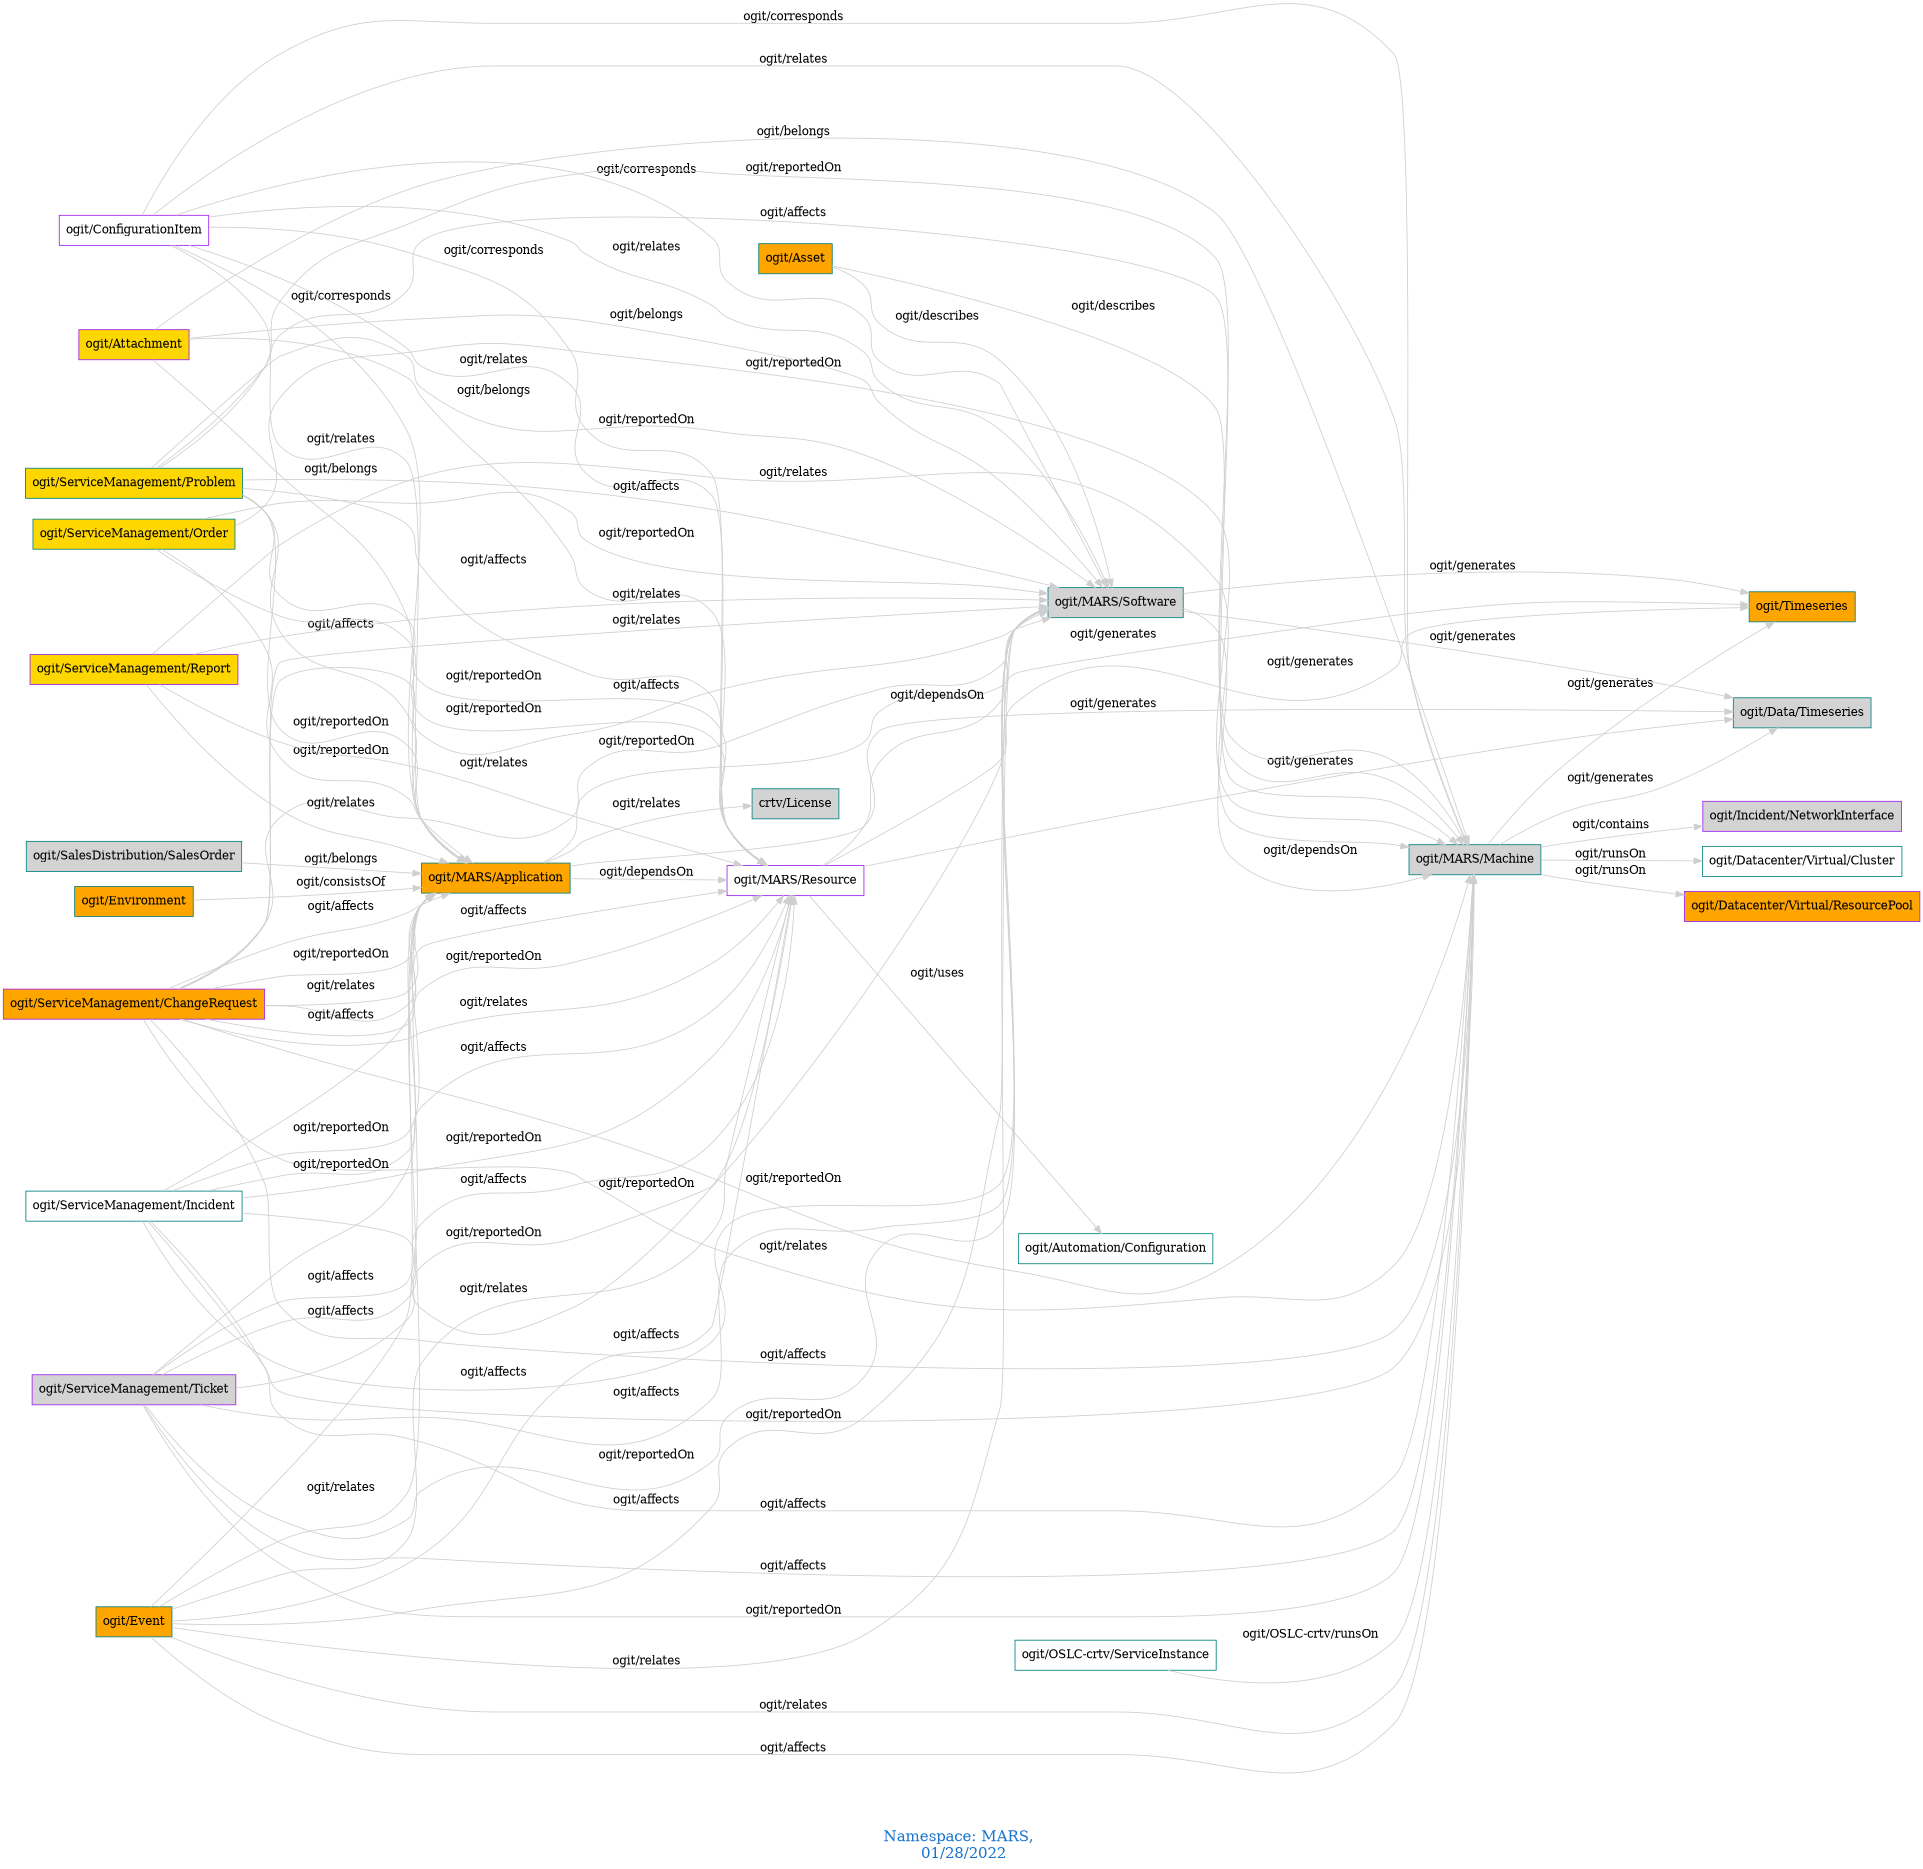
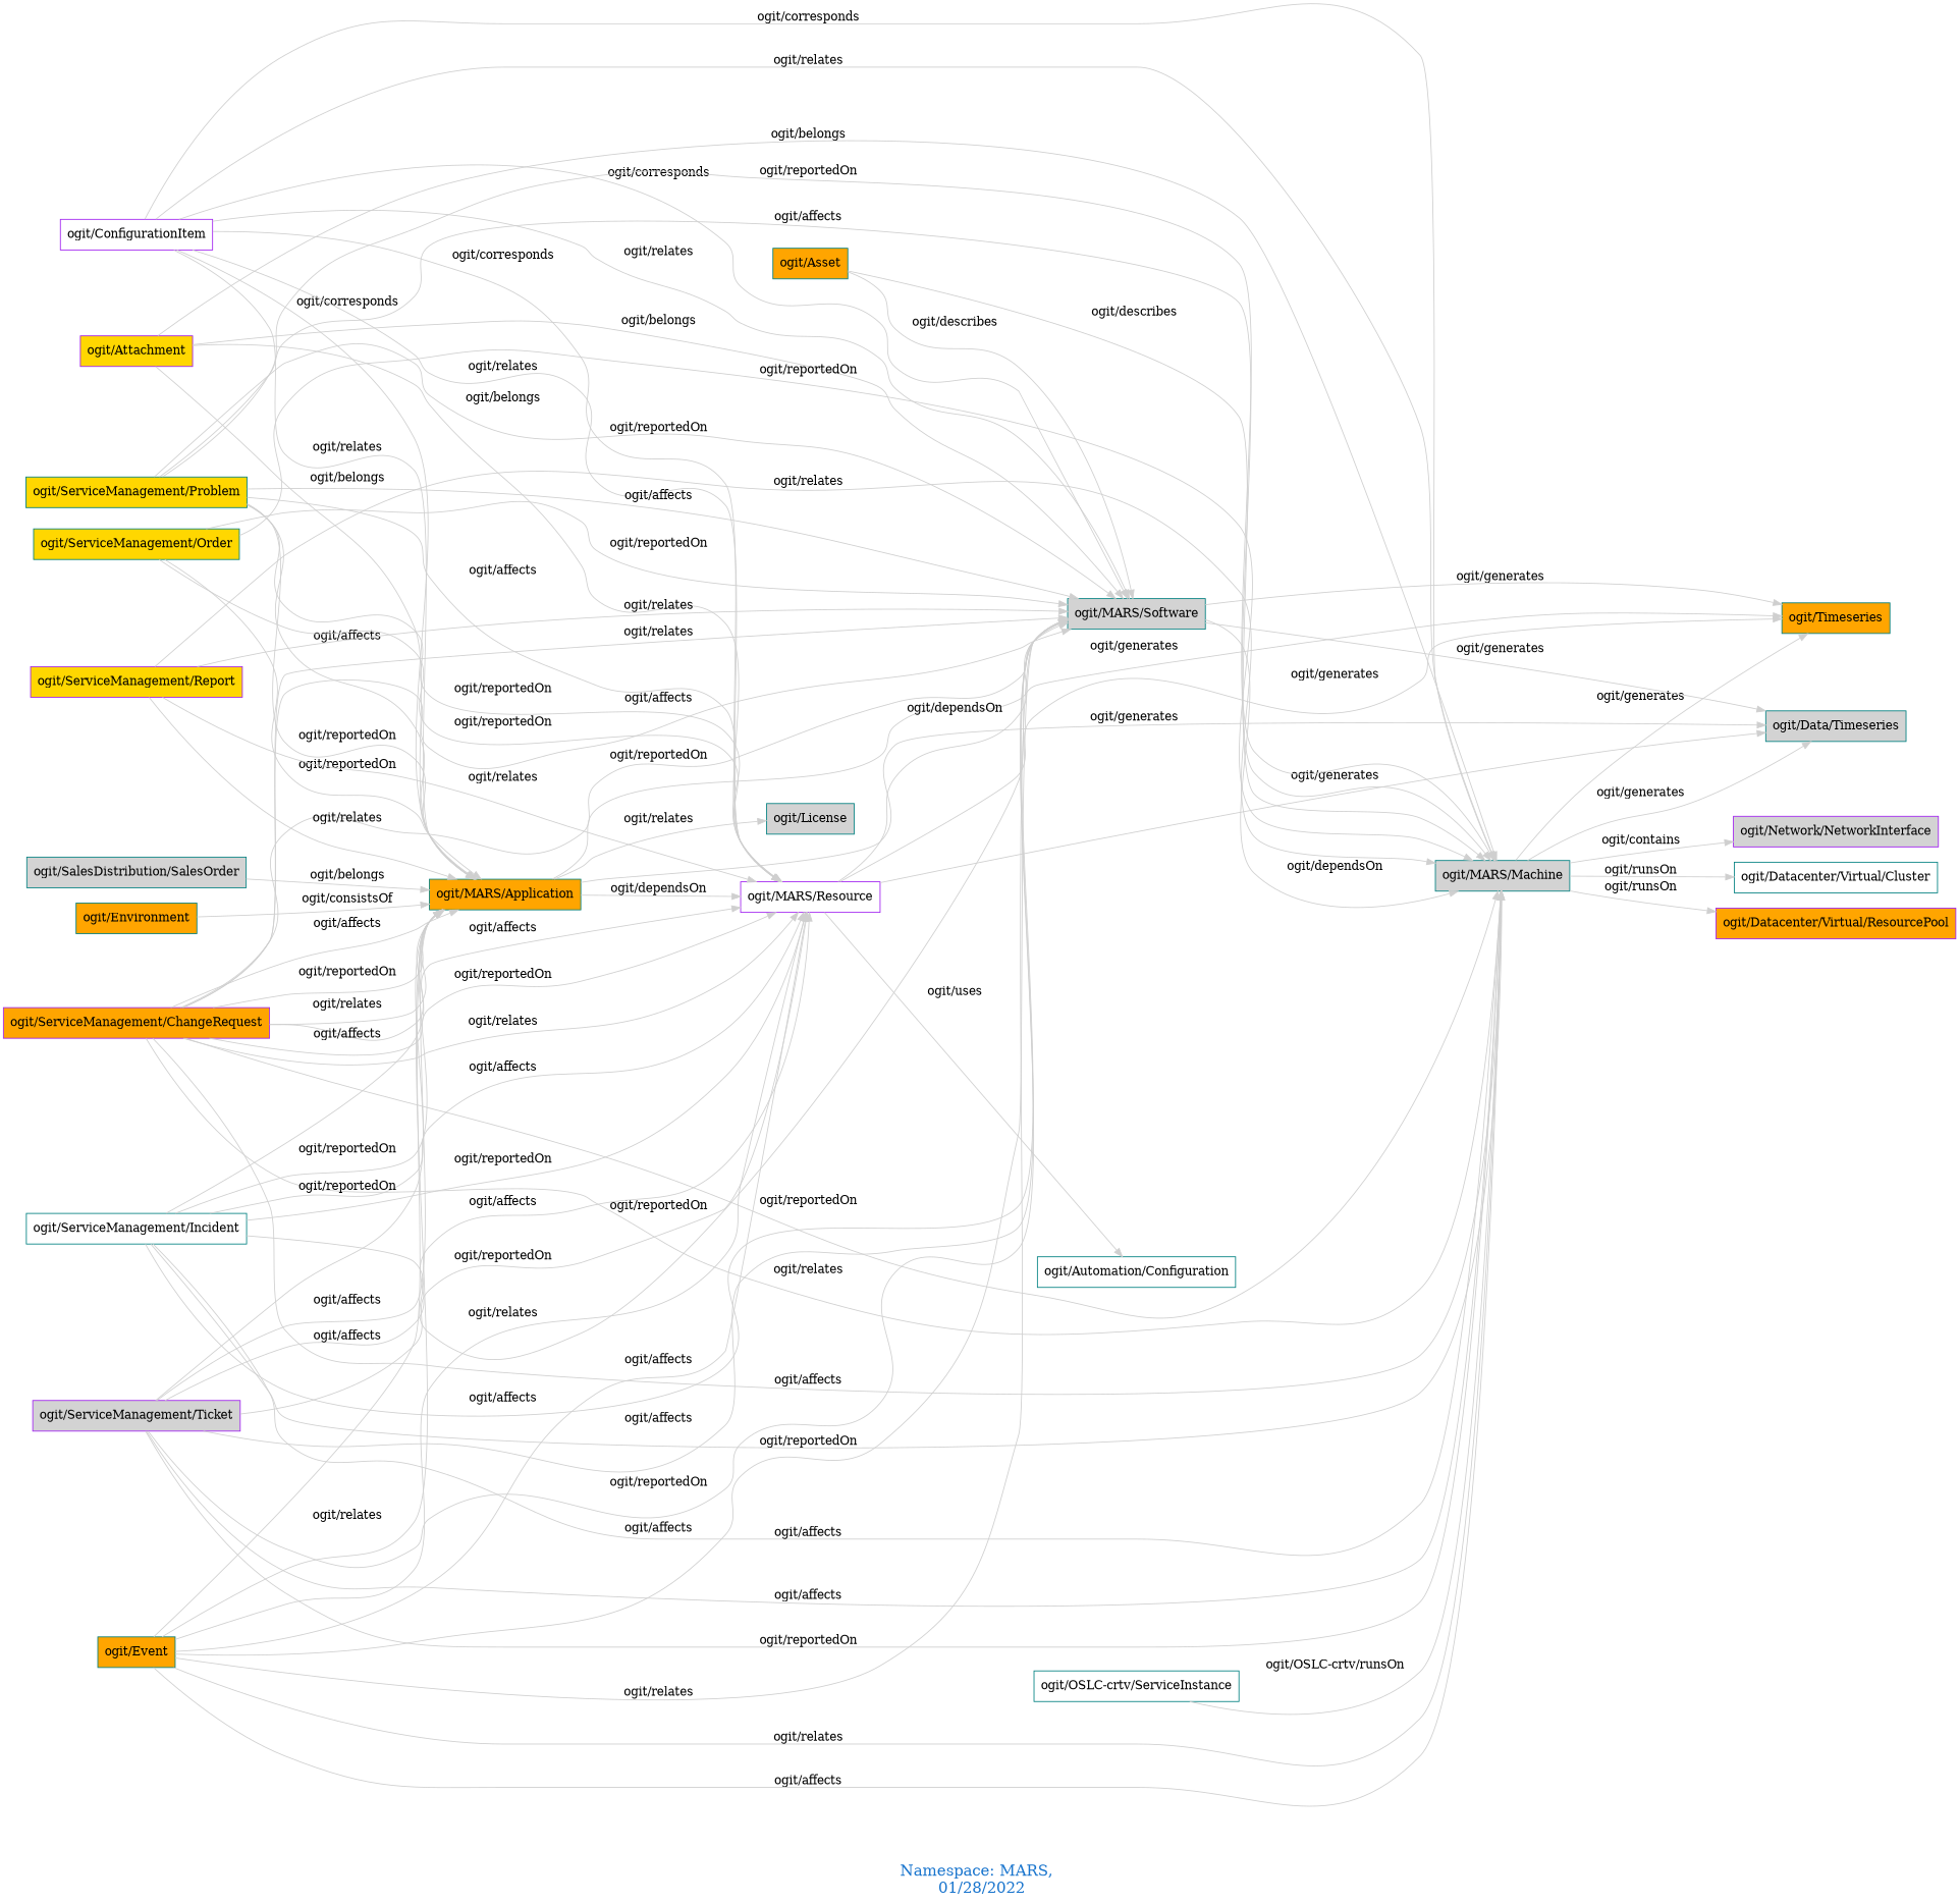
  digraph {
    fontcolor=dodgerblue3
    fontsize=18
    label="\n\n\nNamespace: MARS, \n 01/28/2022"
    rankdir=LR
    node [color=teal fillcolor=lightgrey shape=polygon style=filled]
    edge [color=gray81]
    "ogit/MARS/Machine"
-   "ogit/Network/NetworkInterface" [color=purple label="ogit/Incident/NetworkInterface"]
+   "ogit/Network/NetworkInterface" [color=purple]
    "ogit/Datacenter/Virtual/Cluster" [fillcolor=white]
    "ogit/Datacenter/Virtual/ResourcePool" [color=purple fillcolor=orange]
    n5 [label="ogit/Data/Timeseries"]
    "ogit/Timeseries" [fillcolor=orange]
    "ogit/MARS/Application" [fillcolor=orange]
    "ogit/MARS/Resource" [color=purple fillcolor=white]
-   "ogit/License" [label="crtv/License"]
+   "ogit/License"
    "ogit/MARS/Software"
    "ogit/Automation/Configuration" [fillcolor=white]
    "ogit/Asset" [fillcolor=orange]
    "ogit/ConfigurationItem" [color=purple fillcolor=white]
    "ogit/ServiceManagement/ChangeRequest" [color=purple fillcolor=orange]
    "ogit/ServiceManagement/Incident" [fillcolor=white]
    "ogit/ServiceManagement/Problem" [fillcolor=gold]
    "ogit/ServiceManagement/Ticket" [color=purple]
    "ogit/Event" [fillcolor=orange]
    "ogit/OSLC-crtv/ServiceInstance" [fillcolor=white]
    "ogit/SalesDistribution/SalesOrder"
    "ogit/Attachment" [color=purple fillcolor=gold]
    "ogit/ServiceManagement/Order" [fillcolor=gold]
    "ogit/Environment" [fillcolor=orange]
    "ogit/ServiceManagement/Report" [color=purple fillcolor=gold]
    "ogit/MARS/Machine" -> "ogit/Network/NetworkInterface" [label="   ogit/contains    "]
    "ogit/MARS/Machine" -> "ogit/Datacenter/Virtual/Cluster" [label="   ogit/runsOn    "]
    "ogit/MARS/Machine" -> "ogit/Datacenter/Virtual/ResourcePool" [label="   ogit/runsOn    "]
    "ogit/MARS/Machine" -> n5 [label="   ogit/generates    "]
    "ogit/MARS/Machine" -> "ogit/Timeseries" [label="   ogit/generates    "]
    "ogit/MARS/Application" -> n5 [label="   ogit/generates    "]
    "ogit/MARS/Application" -> "ogit/Timeseries" [label="   ogit/generates    "]
    "ogit/MARS/Application" -> "ogit/MARS/Resource" [label="   ogit/dependsOn    "]
    "ogit/MARS/Application" -> "ogit/License" [label="   ogit/relates    "]
    "ogit/MARS/Resource" -> n5 [label="   ogit/generates    "]
    "ogit/MARS/Resource" -> "ogit/Timeseries" [label="   ogit/generates    "]
    "ogit/MARS/Resource" -> "ogit/MARS/Software" [label="   ogit/dependsOn    "]
    "ogit/MARS/Resource" -> "ogit/Automation/Configuration" [label="   ogit/uses    "]
    "ogit/MARS/Software" -> "ogit/MARS/Machine" [label="   ogit/dependsOn    "]
    "ogit/MARS/Software" -> n5 [label="   ogit/generates    "]
    "ogit/MARS/Software" -> "ogit/Timeseries" [label="   ogit/generates    "]
    "ogit/Asset" -> "ogit/MARS/Machine" [label="   ogit/describes    "]
    "ogit/Asset" -> "ogit/MARS/Software" [label="   ogit/describes    "]
    "ogit/ConfigurationItem" -> "ogit/MARS/Machine" [label="   ogit/corresponds    "]
    "ogit/ConfigurationItem" -> "ogit/MARS/Machine" [label="   ogit/relates    "]
    "ogit/ConfigurationItem" -> "ogit/MARS/Application" [label="   ogit/corresponds    "]
    "ogit/ConfigurationItem" -> "ogit/MARS/Application" [label="   ogit/relates    "]
    "ogit/ConfigurationItem" -> "ogit/MARS/Resource" [label="   ogit/corresponds    "]
    "ogit/ConfigurationItem" -> "ogit/MARS/Resource" [label="   ogit/relates    "]
    "ogit/ConfigurationItem" -> "ogit/MARS/Software" [label="   ogit/corresponds    "]
    "ogit/ConfigurationItem" -> "ogit/MARS/Software" [label="   ogit/relates    "]
    "ogit/ServiceManagement/ChangeRequest" -> "ogit/MARS/Machine" [label="   ogit/affects    "]
    "ogit/ServiceManagement/ChangeRequest" -> "ogit/MARS/Machine" [label="   ogit/reportedOn    "]
    "ogit/ServiceManagement/ChangeRequest" -> "ogit/MARS/Machine" [label="   ogit/relates    "]
    "ogit/ServiceManagement/ChangeRequest" -> "ogit/MARS/Application" [label="   ogit/affects    "]
    "ogit/ServiceManagement/ChangeRequest" -> "ogit/MARS/Application" [label="   ogit/reportedOn    "]
    "ogit/ServiceManagement/ChangeRequest" -> "ogit/MARS/Application" [label="   ogit/relates    "]
    "ogit/ServiceManagement/ChangeRequest" -> "ogit/MARS/Resource" [label="   ogit/affects    "]
    "ogit/ServiceManagement/ChangeRequest" -> "ogit/MARS/Resource" [label="   ogit/reportedOn    "]
    "ogit/ServiceManagement/ChangeRequest" -> "ogit/MARS/Resource" [label="   ogit/relates    "]
    "ogit/ServiceManagement/ChangeRequest" -> "ogit/MARS/Software" [label="   ogit/affects    "]
    "ogit/ServiceManagement/ChangeRequest" -> "ogit/MARS/Software" [label="   ogit/reportedOn    "]
    "ogit/ServiceManagement/ChangeRequest" -> "ogit/MARS/Software" [label="   ogit/relates    "]
    "ogit/ServiceManagement/Incident" -> "ogit/MARS/Machine" [label="   ogit/affects    "]
    "ogit/ServiceManagement/Incident" -> "ogit/MARS/Machine" [label="   ogit/reportedOn    "]
    "ogit/ServiceManagement/Incident" -> "ogit/MARS/Application" [label="   ogit/affects    "]
    "ogit/ServiceManagement/Incident" -> "ogit/MARS/Application" [label="   ogit/reportedOn    "]
    "ogit/ServiceManagement/Incident" -> "ogit/MARS/Resource" [label="   ogit/affects    "]
    "ogit/ServiceManagement/Incident" -> "ogit/MARS/Resource" [label="   ogit/reportedOn    "]
    "ogit/ServiceManagement/Incident" -> "ogit/MARS/Software" [label="   ogit/affects    "]
    "ogit/ServiceManagement/Incident" -> "ogit/MARS/Software" [label="   ogit/reportedOn    "]
    "ogit/ServiceManagement/Problem" -> "ogit/MARS/Machine" [label="   ogit/affects    "]
    "ogit/ServiceManagement/Problem" -> "ogit/MARS/Machine" [label="   ogit/reportedOn    "]
    "ogit/ServiceManagement/Problem" -> "ogit/MARS/Application" [label="   ogit/affects    "]
    "ogit/ServiceManagement/Problem" -> "ogit/MARS/Application" [label="   ogit/reportedOn    "]
    "ogit/ServiceManagement/Problem" -> "ogit/MARS/Resource" [label="   ogit/affects    "]
    "ogit/ServiceManagement/Problem" -> "ogit/MARS/Resource" [label="   ogit/reportedOn    "]
    "ogit/ServiceManagement/Problem" -> "ogit/MARS/Software" [label="   ogit/affects    "]
    "ogit/ServiceManagement/Problem" -> "ogit/MARS/Software" [label="   ogit/reportedOn    "]
    "ogit/ServiceManagement/Ticket" -> "ogit/MARS/Machine" [label="   ogit/affects    "]
    "ogit/ServiceManagement/Ticket" -> "ogit/MARS/Machine" [label="   ogit/reportedOn    "]
    "ogit/ServiceManagement/Ticket" -> "ogit/MARS/Application" [label="   ogit/affects    "]
    "ogit/ServiceManagement/Ticket" -> "ogit/MARS/Application" [label="   ogit/reportedOn    "]
    "ogit/ServiceManagement/Ticket" -> "ogit/MARS/Resource" [label="   ogit/affects    "]
    "ogit/ServiceManagement/Ticket" -> "ogit/MARS/Resource" [label="   ogit/reportedOn    "]
    "ogit/ServiceManagement/Ticket" -> "ogit/MARS/Software" [label="   ogit/affects    "]
    "ogit/ServiceManagement/Ticket" -> "ogit/MARS/Software" [label="   ogit/reportedOn    "]
    "ogit/Event" -> "ogit/MARS/Machine" [label="   ogit/affects    "]
    "ogit/Event" -> "ogit/MARS/Machine" [label="   ogit/relates    "]
    "ogit/Event" -> "ogit/MARS/Application" [label="   ogit/affects    "]
    "ogit/Event" -> "ogit/MARS/Application" [label="   ogit/relates    "]
    "ogit/Event" -> "ogit/MARS/Resource" [label="   ogit/affects    "]
    "ogit/Event" -> "ogit/MARS/Resource" [label="   ogit/relates    "]
    "ogit/Event" -> "ogit/MARS/Software" [label="   ogit/affects    "]
    "ogit/Event" -> "ogit/MARS/Software" [label="   ogit/relates    "]
    "ogit/OSLC-crtv/ServiceInstance" -> "ogit/MARS/Machine" [label="   ogit/OSLC-crtv/runsOn    "]
    "ogit/SalesDistribution/SalesOrder" -> "ogit/MARS/Application" [label="   ogit/belongs    "]
    "ogit/Attachment" -> "ogit/MARS/Machine" [label="   ogit/belongs    "]
    "ogit/Attachment" -> "ogit/MARS/Application" [label="   ogit/belongs    "]
    "ogit/Attachment" -> "ogit/MARS/Resource" [label="   ogit/belongs    "]
    "ogit/Attachment" -> "ogit/MARS/Software" [label="   ogit/belongs    "]
    "ogit/ServiceManagement/Order" -> "ogit/MARS/Machine" [label="   ogit/reportedOn    "]
    "ogit/ServiceManagement/Order" -> "ogit/MARS/Application" [label="   ogit/reportedOn    "]
    "ogit/ServiceManagement/Order" -> "ogit/MARS/Resource" [label="   ogit/reportedOn    "]
    "ogit/ServiceManagement/Order" -> "ogit/MARS/Software" [label="   ogit/reportedOn    "]
    "ogit/Environment" -> "ogit/MARS/Application" [label="   ogit/consistsOf    "]
    "ogit/ServiceManagement/Report" -> "ogit/MARS/Machine" [label="   ogit/relates    "]
    "ogit/ServiceManagement/Report" -> "ogit/MARS/Application" [label="   ogit/relates    "]
    "ogit/ServiceManagement/Report" -> "ogit/MARS/Resource" [label="   ogit/relates    "]
    "ogit/ServiceManagement/Report" -> "ogit/MARS/Software" [label="   ogit/relates    "]
  }
